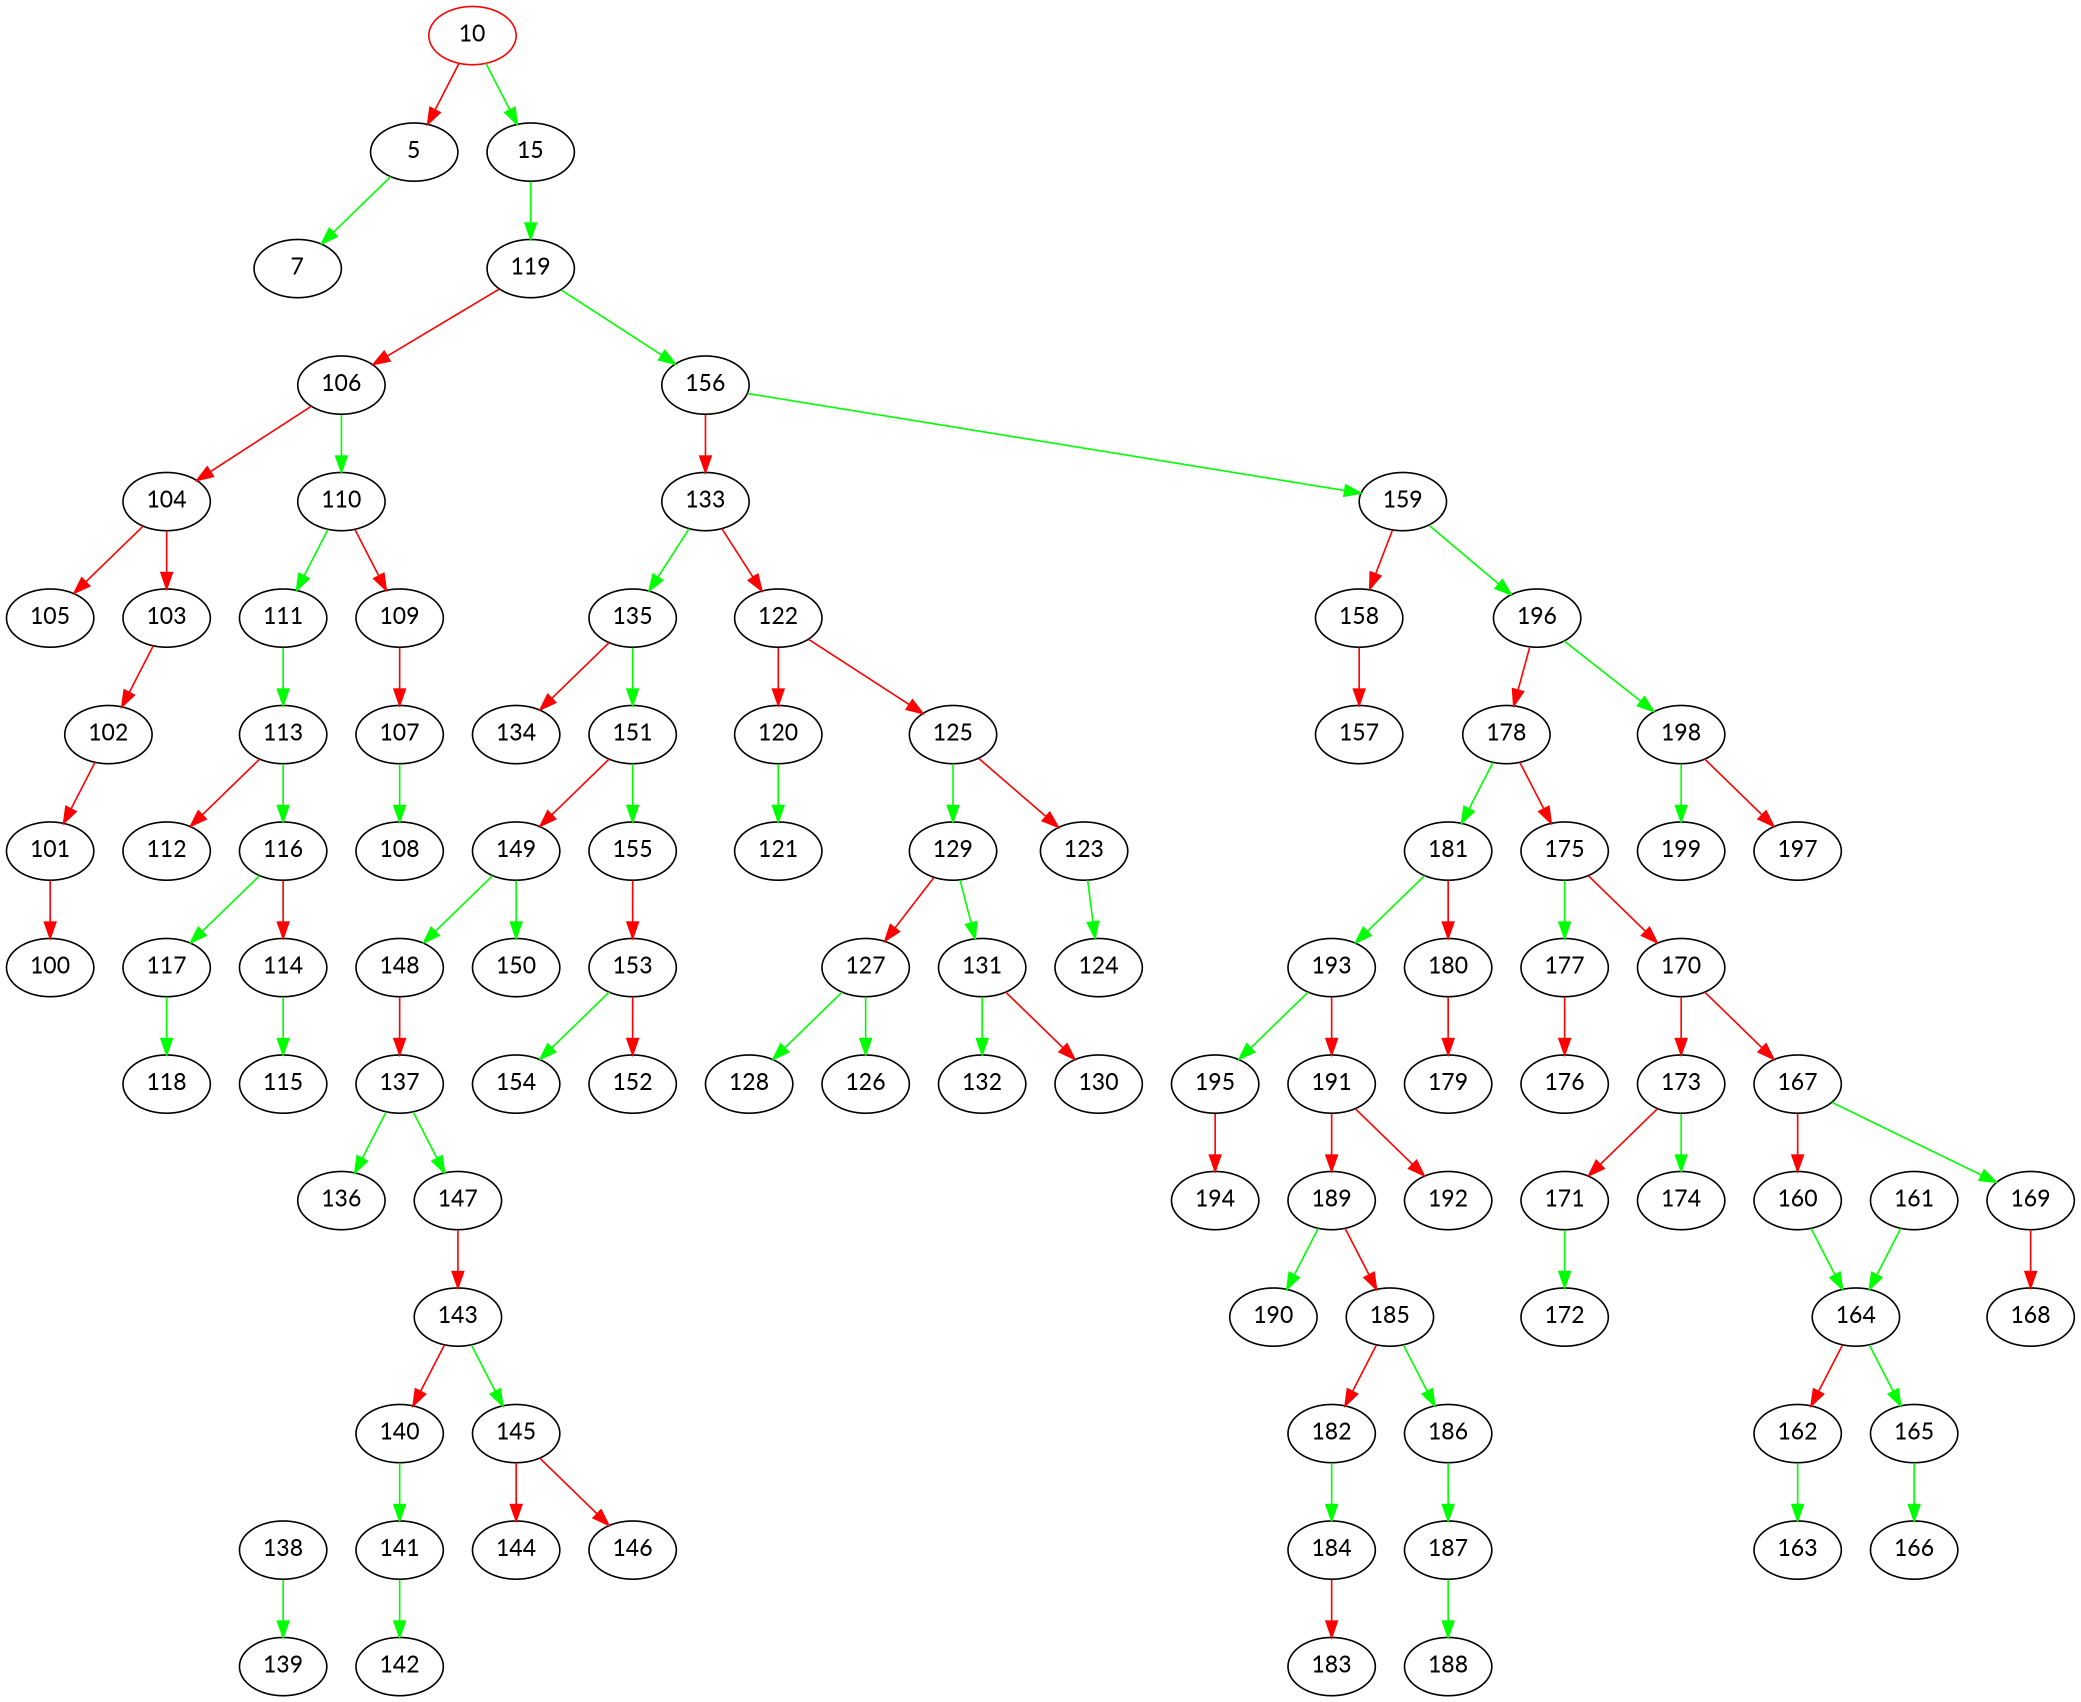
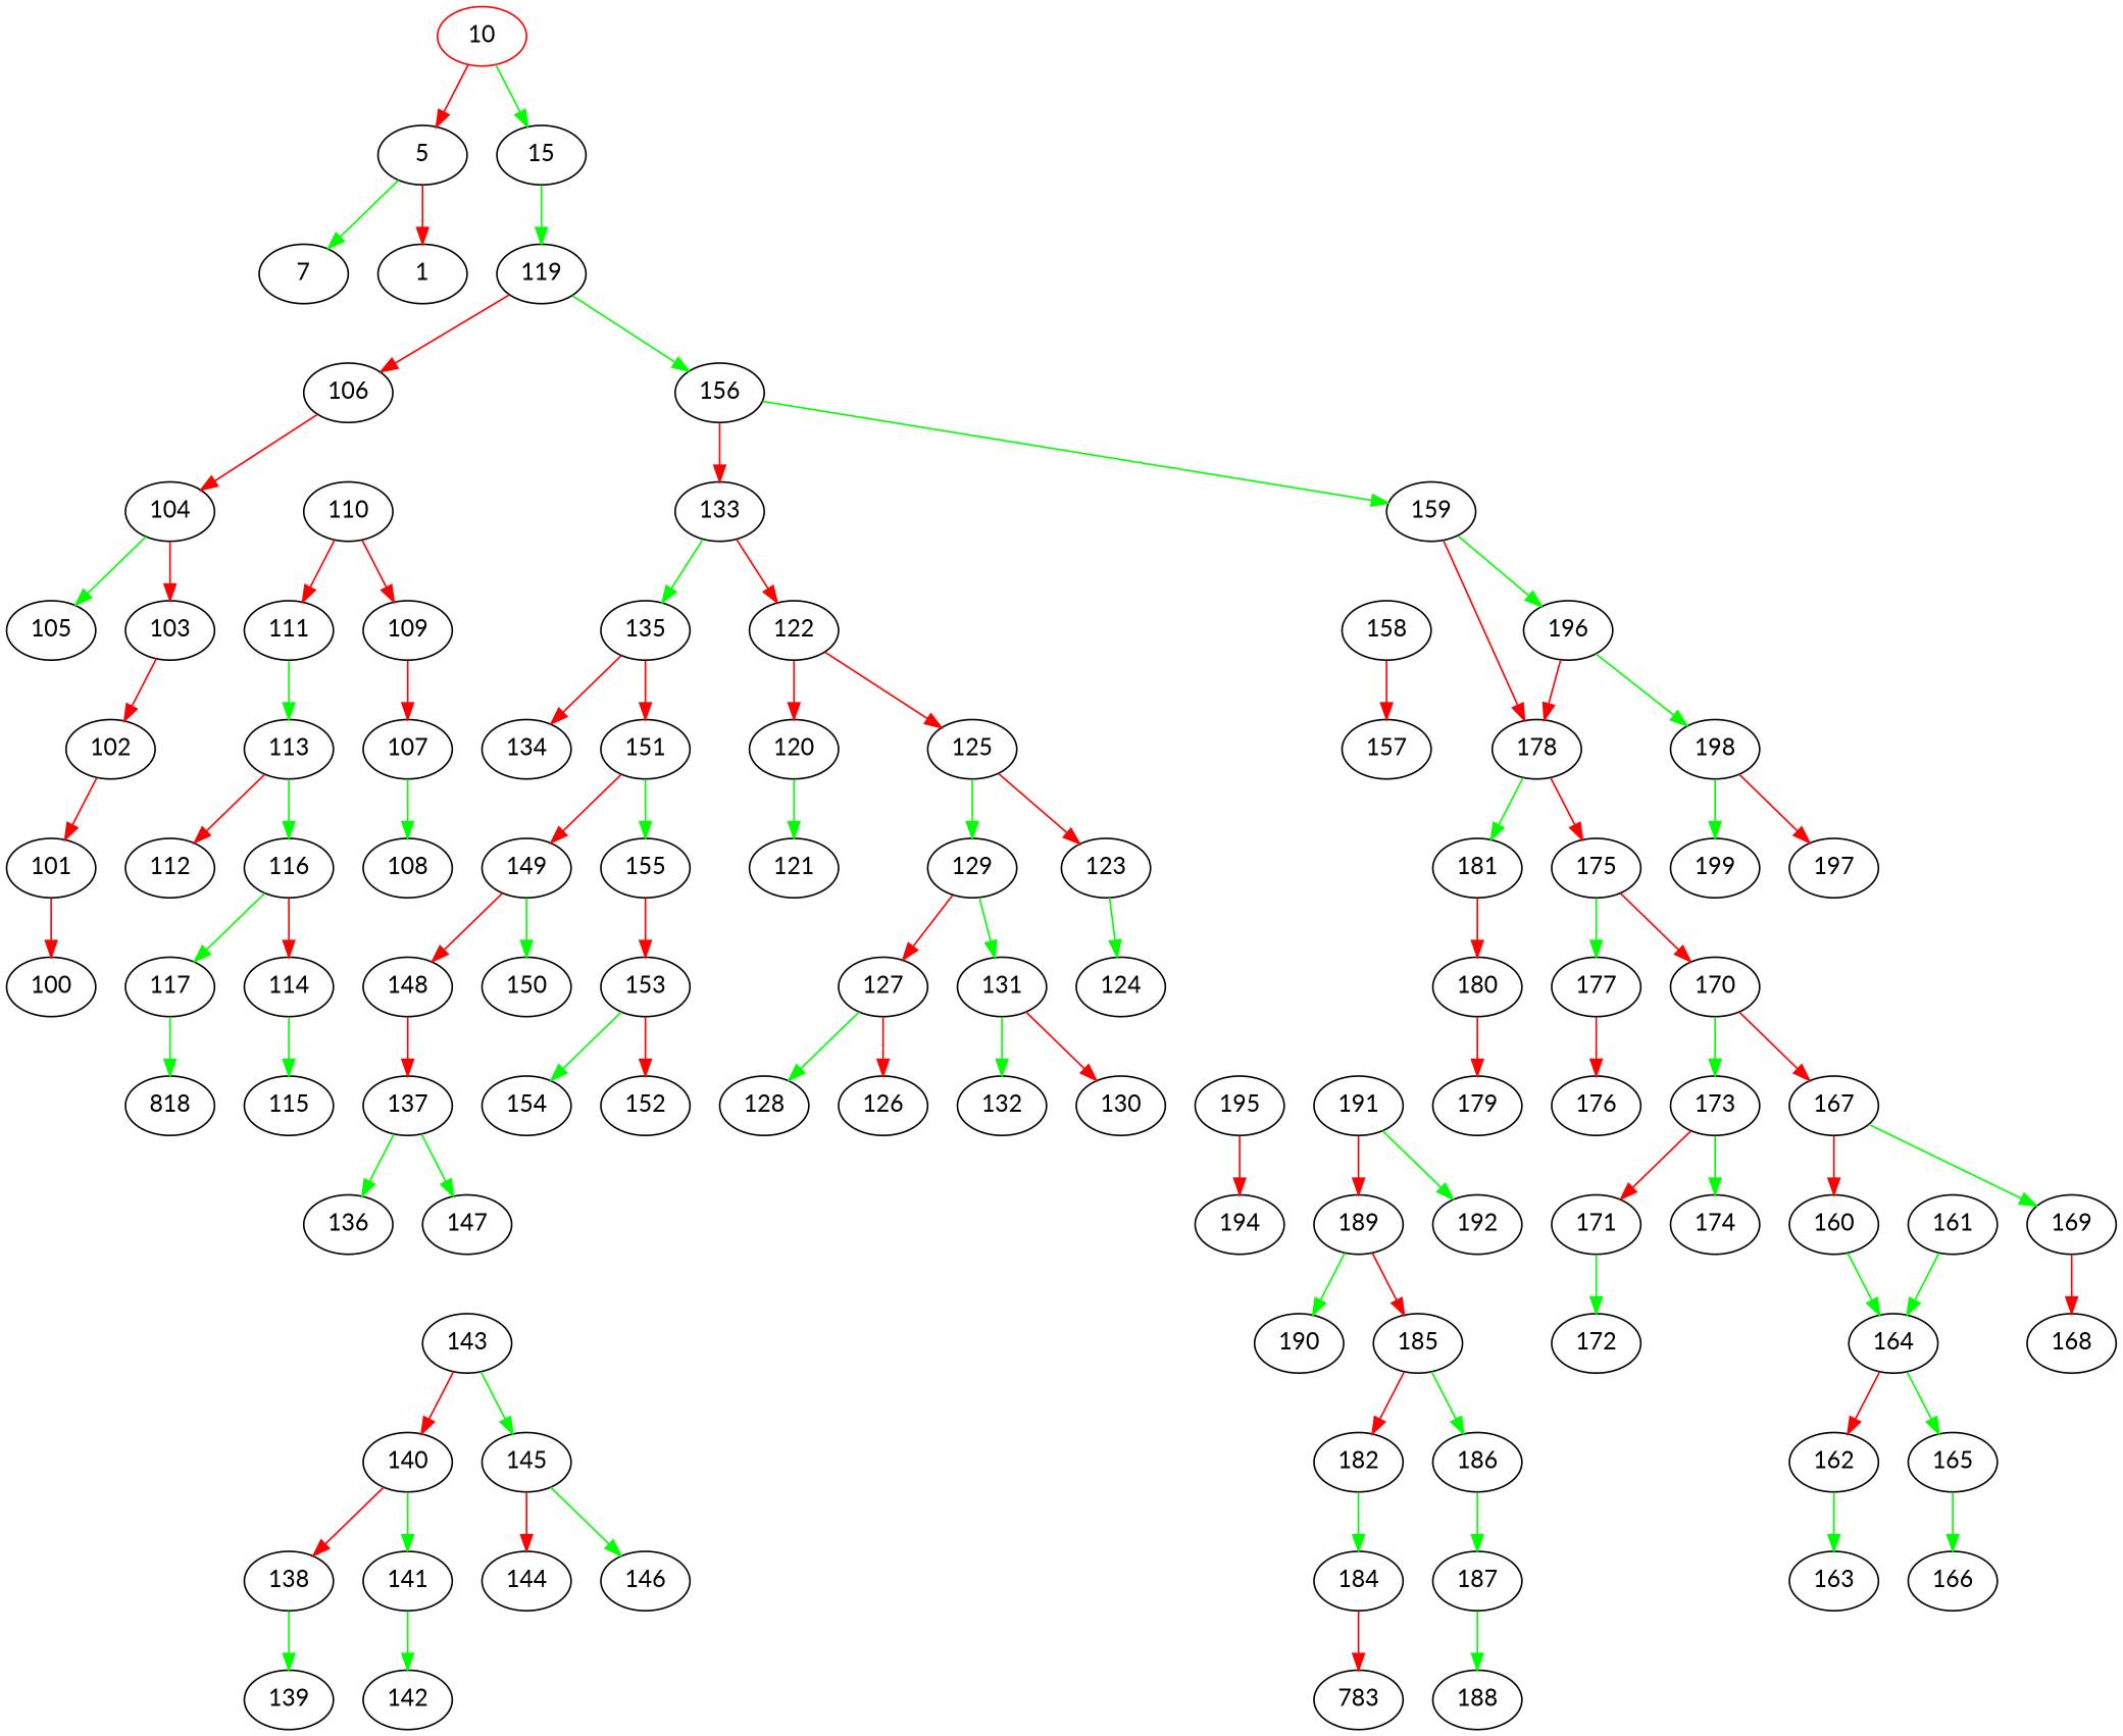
  digraph {
    fontname=Lato
    node [fontname=Lato]
    edge [color=green fontname=Lato]
    10 [color=red]
    5
    15
+   1
    7
    119
    106
    156
    104
    110
    133
    159
    103
    105
    109
    111
    102
    101
    100
    107
    113
    108
    112
    116
    114
    117
    115
-   118
+   118 [label=818]
    122
    135
    158
    196
    120
    125
    134
    151
    121
    123
    129
    124
    127
    131
    126
    128
    130
    132
    149
    155
    148
    150
    153
    137
    136
    147
    143
    140
    145
    138
    141
    144
    146
    139
    142
    152
    154
    157
    178
    198
    175
    181
    197
    199
    170
    177
    180
-   193
    167
    173
    176
    160
    169
    171
    174
    164
    168
    161
    162
    165
    163
    166
    172
    179
    191
    195
    189
    192
    194
    185
    190
    182
    186
    184
    187
-   183
+   183 [label=783]
    188
    10 -> 5 [color=red]
    10 -> 15
+   5 -> 1 [color=red]
    5 -> 7
    15 -> 119
    119 -> 106 [color=red]
    119 -> 156
    106 -> 104 [color=red]
-   106 -> 110
    156 -> 133 [color=red]
    156 -> 159
    104 -> 103 [color=red]
-   104 -> 105 [color=red]
+   104 -> 105
    110 -> 109 [color=red]
-   110 -> 111
+   110 -> 111 [color=red]
    133 -> 122 [color=red]
    133 -> 135
-   159 -> 158 [color=red]
+   159 -> 178 [color=red]
    159 -> 196
    103 -> 102 [color=red]
    109 -> 107 [color=red]
    111 -> 113
    102 -> 101 [color=red]
    101 -> 100 [color=red]
    107 -> 108
    113 -> 112 [color=red]
    113 -> 116
    116 -> 114 [color=red]
    116 -> 117
    114 -> 115
    117 -> 118
    122 -> 120 [color=red]
    122 -> 125 [color=red]
    135 -> 134 [color=red]
-   135 -> 151
+   135 -> 151 [color=red]
    158 -> 157 [color=red]
    196 -> 178 [color=red]
    196 -> 198
    120 -> 121
    125 -> 123 [color=red]
    125 -> 129
    151 -> 149 [color=red]
    151 -> 155
    123 -> 124
    129 -> 127 [color=red]
    129 -> 131
-   127 -> 126
+   127 -> 126 [color=red]
    127 -> 128
    131 -> 130 [color=red]
    131 -> 132
-   149 -> 148
+   149 -> 148 [color=red]
    149 -> 150
    155 -> 153 [color=red]
    148 -> 137 [color=red]
    153 -> 152 [color=red]
    153 -> 154
    137 -> 136
    137 -> 147
-   147 -> 143 [color=red]
    143 -> 140 [color=red]
    143 -> 145
+   140 -> 138 [color=red]
    140 -> 141
    145 -> 144 [color=red]
-   145 -> 146 [color=red]
+   145 -> 146
    138 -> 139
    141 -> 142
    178 -> 175 [color=red]
    178 -> 181
    198 -> 197 [color=red]
    198 -> 199
    175 -> 170 [color=red]
    175 -> 177
    181 -> 180 [color=red]
-   181 -> 193
    170 -> 167 [color=red]
-   170 -> 173 [color=red]
+   170 -> 173
    177 -> 176 [color=red]
    180 -> 179 [color=red]
-   193 -> 191 [color=red]
-   193 -> 195
    167 -> 160 [color=red]
    167 -> 169
    173 -> 171 [color=red]
    173 -> 174
    160 -> 164
    169 -> 168 [color=red]
    171 -> 172
    164 -> 162 [color=red]
    164 -> 165
    161 -> 164
    162 -> 163
    165 -> 166
    191 -> 189 [color=red]
-   191 -> 192 [color=red]
+   191 -> 192
    195 -> 194 [color=red]
    189 -> 185 [color=red]
    189 -> 190
    185 -> 182 [color=red]
    185 -> 186
    182 -> 184
    186 -> 187
    184 -> 183 [color=red]
    187 -> 188
  }
